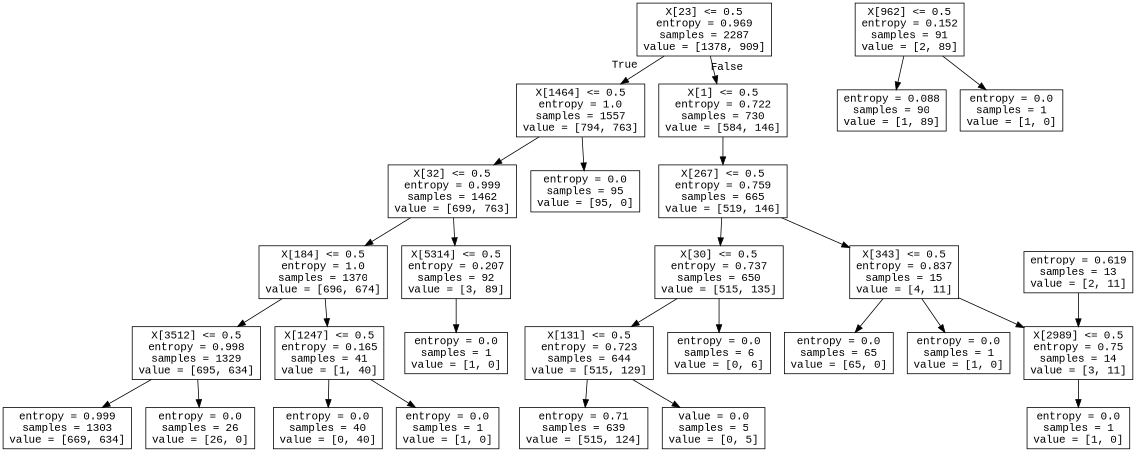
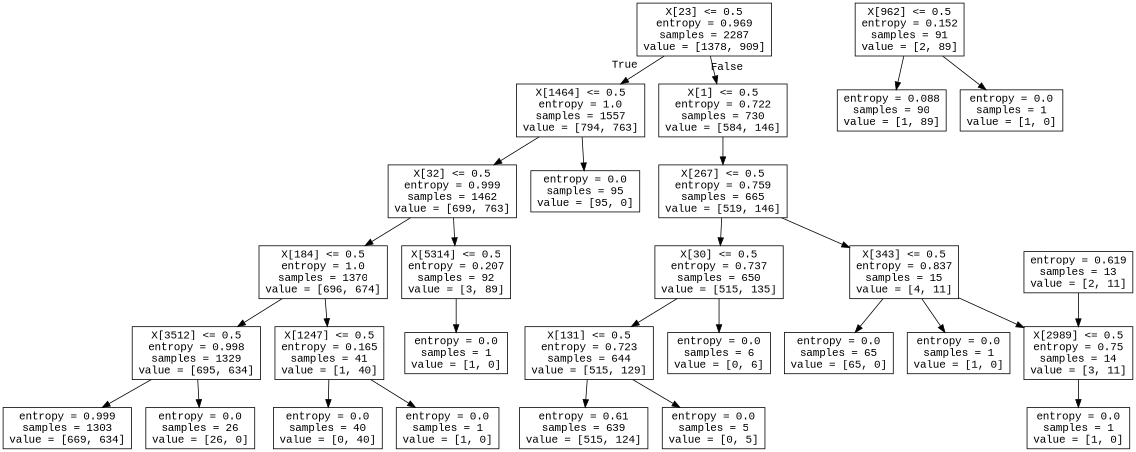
  digraph {
    fontname="Liberation Mono"
    node [fontname="Liberation Mono" shape=box]
    edge [fontname="Liberation Mono"]
    n1 [label="X[23] <= 0.5\nentropy = 0.969\nsamples = 2287\nvalue = [1378, 909]"]
    n2 [label="X[1464] <= 0.5\nentropy = 1.0\nsamples = 1557\nvalue = [794, 763]"]
    n3 [label="X[1] <= 0.5\nentropy = 0.722\nsamples = 730\nvalue = [584, 146]"]
    n4 [label="X[32] <= 0.5\nentropy = 0.999\nsamples = 1462\nvalue = [699, 763]"]
    n5 [label="entropy = 0.0\nsamples = 95\nvalue = [95, 0]"]
    n6 [label="X[267] <= 0.5\nentropy = 0.759\nsamples = 665\nvalue = [519, 146]"]
    n7 [label="X[184] <= 0.5\nentropy = 1.0\nsamples = 1370\nvalue = [696, 674]"]
    n8 [label="X[5314] <= 0.5\nentropy = 0.207\nsamples = 92\nvalue = [3, 89]"]
    n9 [label="X[3512] <= 0.5\nentropy = 0.998\nsamples = 1329\nvalue = [695, 634]"]
    n10 [label="X[1247] <= 0.5\nentropy = 0.165\nsamples = 41\nvalue = [1, 40]"]
    n11 [label="entropy = 0.0\nsamples = 1\nvalue = [1, 0]"]
    n12 [label="entropy = 0.999\nsamples = 1303\nvalue = [669, 634]"]
    n13 [label="entropy = 0.0\nsamples = 26\nvalue = [26, 0]"]
    n14 [label="entropy = 0.0\nsamples = 40\nvalue = [0, 40]"]
    n15 [label="entropy = 0.0\nsamples = 1\nvalue = [1, 0]"]
    n16 [label="X[962] <= 0.5\nentropy = 0.152\nsamples = 91\nvalue = [2, 89]"]
    n17 [label="entropy = 0.088\nsamples = 90\nvalue = [1, 89]"]
    n18 [label="entropy = 0.0\nsamples = 1\nvalue = [1, 0]"]
    n19 [label="entropy = 0.0\nsamples = 65\nvalue = [65, 0]"]
    n20 [label="X[30] <= 0.5\nentropy = 0.737\nsamples = 650\nvalue = [515, 135]"]
    n21 [label="X[343] <= 0.5\nentropy = 0.837\nsamples = 15\nvalue = [4, 11]"]
    n22 [label="X[131] <= 0.5\nentropy = 0.723\nsamples = 644\nvalue = [515, 129]"]
    n23 [label="entropy = 0.0\nsamples = 6\nvalue = [0, 6]"]
    n24 [label="X[2989] <= 0.5\nentropy = 0.75\nsamples = 14\nvalue = [3, 11]"]
    n25 [label="entropy = 0.0\nsamples = 1\nvalue = [1, 0]"]
-   n26 [label="entropy = 0.71\nsamples = 639\nvalue = [515, 124]"]
-   n27 [label="value = 0.0\nsamples = 5\nvalue = [0, 5]"]
+   n26 [label="entropy = 0.61\nsamples = 639\nvalue = [515, 124]"]
+   n27 [label="entropy = 0.0\nsamples = 5\nvalue = [0, 5]"]
    n28 [label="entropy = 0.0\nsamples = 1\nvalue = [1, 0]"]
    n29 [label="entropy = 0.619\nsamples = 13\nvalue = [2, 11]"]
    n1 -> n2 [headlabel=True labelangle=45 labeldistance=2.5]
    n1 -> n3 [headlabel=False labelangle=-45 labeldistance=2.5]
    n2 -> n4
    n2 -> n5
    n3 -> n6
    n4 -> n7
    n4 -> n8
    n6 -> n20
    n6 -> n21
    n7 -> n9
    n7 -> n10
    n8 -> n11
    n9 -> n12
    n9 -> n13
    n10 -> n14
    n10 -> n15
    n16 -> n17
    n16 -> n18
    n20 -> n22
    n20 -> n23
    n21 -> n19
    n21 -> n24
    n21 -> n25
    n22 -> n26
    n22 -> n27
    n24 -> n28
    n29 -> n24
  }
